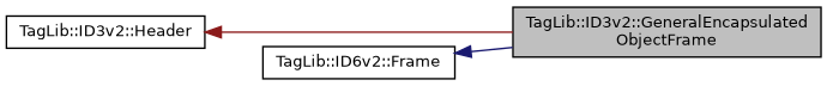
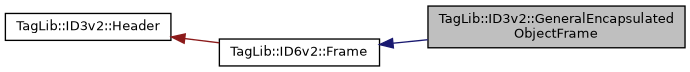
  digraph {
    fontname="DejaVu Sans"
    rankdir=LR
    node [color=black fillcolor=white fontname="DejaVu Sans" fontsize=10 shape=record style=filled]
    edge [dir=back fontname="DejaVu Sans" fontsize=10 labelfontname=Helvetica labelfontsize=10 style=solid]
    n1 [fillcolor=grey75 fontcolor=black height=0.2 label="TagLib::ID3v2::GeneralEncapsulated\lObjectFrame" width=0.4]
    n2 [height=0.2 label="TagLib::ID6v2::Frame" width=0.4]
    n3 [height=0.2 label="TagLib::ID3v2::Header" width=0.4]
    n2 -> n1 [color=midnightblue]
-   n3 -> n1 [color=firebrick4]
+   n3 -> n2 [color=firebrick4]
  }
